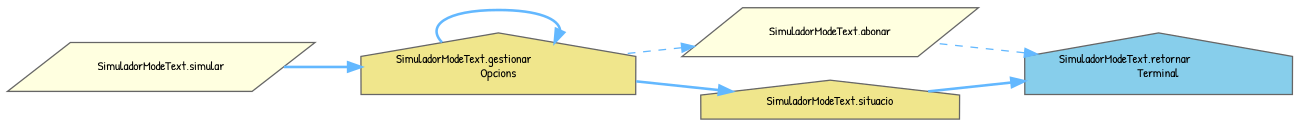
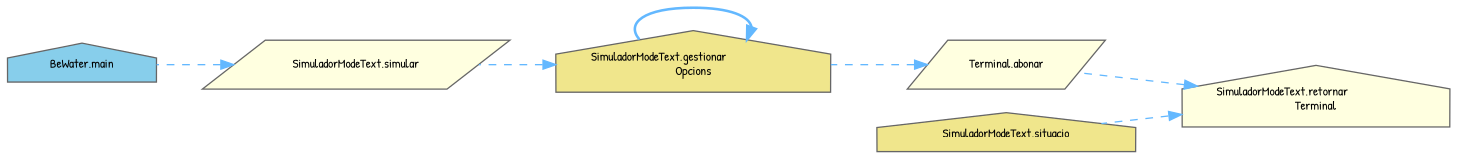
  digraph {
    fontname="Patrick Hand"
    rankdir=RL
    node [color=grey40 fillcolor=skyblue fontname="Patrick Hand" fontsize=10 shape=house style=filled]
    edge [color=steelblue1 dir=back fontname="Patrick Hand" fontsize=10 labelfontname=Helvetica labelfontsize=10 style=dashed]
-   n1 [color=gray40 fontcolor=black height=0.2 label="SimuladorModeText.retornar\lTerminal" width=0.4]
-   n2 [fillcolor=lightyellow height=0.2 label="SimuladorModeText.abonar" shape=parallelogram width=0.4]
+   n1 [color=gray40 fillcolor=lightyellow fontcolor=black height=0.2 label="SimuladorModeText.retornar\lTerminal" width=0.4]
+   n2 [fillcolor=lightyellow height=0.2 label="Terminal.abonar" shape=parallelogram width=0.4]
    n3 [fillcolor=khaki height=0.2 label="SimuladorModeText.situacio" width=0.4]
    n4 [fillcolor=khaki height=0.2 label="SimuladorModeText.gestionar\lOpcions" width=0.4]
    n5 [fillcolor=lightyellow height=0.2 label="SimuladorModeText.simular" shape=parallelogram width=0.4]
+   n6 [height=0.2 label="BeWater.main" width=0.4]
    n1 -> n2
-   n1 -> n3 [style=bold]
+   n1 -> n3
    n2 -> n4
-   n3 -> n4 [style=bold]
    n4 -> n4 [style=bold]
-   n4 -> n5 [style=bold]
+   n4 -> n5
+   n5 -> n6
  }
